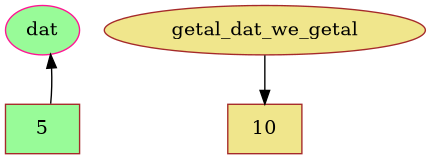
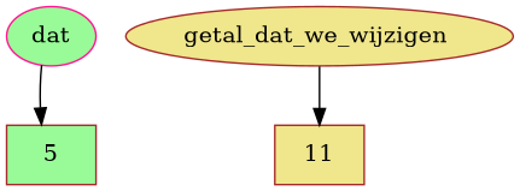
  digraph {
    node [color=brown fillcolor=palegreen style=filled]
    n1 [color=deeppink label=dat]
    n2 [label=5 shape=box]
-   n3 [fillcolor=khaki label=getal_dat_we_getal]
-   n4 [fillcolor=khaki label=10 shape=box]
-   n2 -> n1
+   n3 [fillcolor=khaki label="getal_dat_we_wijzigen "]
+   n4 [fillcolor=khaki label=11 shape=box]
+   n1 -> n2
    n3 -> n4
  }
